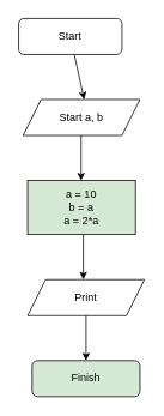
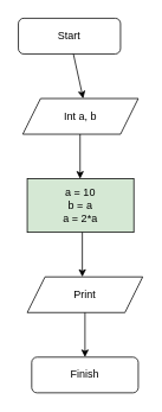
  <mxCell id="0" />
  <mxCell id="1" parent="0" />
  <mxCell id="2" value="Start" style="rounded=1;whiteSpace=wrap;html=1;" vertex="1" parent="1"><mxGeometry x="20" y="20" width="115" height="40" as="geometry" /></mxCell>
  <mxCell id="3" value="" style="endArrow=classic;html=1;" edge="1" parent="1" source="2"><mxGeometry width="50" height="50" relative="1" as="geometry"><mxPoint x="95" y="130" as="sourcePoint" /><mxPoint x="93" y="110" as="targetPoint" /></mxGeometry></mxCell>
- <mxCell id="4" value="Start a, b" style="shape=parallelogram;perimeter=parallelogramPerimeter;whiteSpace=wrap;html=1;fixedSize=1;" vertex="1" parent="1"><mxGeometry x="25" y="110" width="130" height="40" as="geometry" /></mxCell>
+ <mxCell id="4" value="Int a, b" style="shape=parallelogram;perimeter=parallelogramPerimeter;whiteSpace=wrap;html=1;fixedSize=1;" vertex="1" parent="1"><mxGeometry x="25" y="110" width="130" height="40" as="geometry" /></mxCell>
  <mxCell id="5" value="" style="endArrow=classic;html=1;" edge="1" parent="1"><mxGeometry width="50" height="50" relative="1" as="geometry"><mxPoint x="89.5" y="150" as="sourcePoint" /><mxPoint x="89.5" y="200" as="targetPoint" /></mxGeometry></mxCell>
  <mxCell id="6" value="a = 10&lt;br&gt;b = a&lt;br&gt;a = 2*a" style="rounded=0;whiteSpace=wrap;html=1;fillColor=#d5e8d4;" vertex="1" parent="1"><mxGeometry x="30" y="200" width="120" height="60" as="geometry" /></mxCell>
  <mxCell id="7" value="" style="endArrow=classic;html=1;" edge="1" parent="1"><mxGeometry width="50" height="50" relative="1" as="geometry"><mxPoint x="92" y="260" as="sourcePoint" /><mxPoint x="92" y="310" as="targetPoint" /></mxGeometry></mxCell>
  <mxCell id="8" value="Print" style="shape=parallelogram;perimeter=parallelogramPerimeter;whiteSpace=wrap;html=1;fixedSize=1;" vertex="1" parent="1"><mxGeometry x="30" y="310" width="130" height="40" as="geometry" /></mxCell>
  <mxCell id="9" value="" style="endArrow=classic;html=1;" edge="1" parent="1"><mxGeometry width="50" height="50" relative="1" as="geometry"><mxPoint x="95" y="350" as="sourcePoint" /><mxPoint x="95" y="400" as="targetPoint" /></mxGeometry></mxCell>
- <mxCell id="10" value="Finish" style="rounded=1;whiteSpace=wrap;html=1;fillColor=#d5e8d4;" vertex="1" parent="1"><mxGeometry x="35" y="400" width="120" height="40" as="geometry" /></mxCell>
+ <mxCell id="10" value="Finish" style="rounded=1;whiteSpace=wrap;html=1;" vertex="1" parent="1"><mxGeometry x="35" y="400" width="120" height="40" as="geometry" /></mxCell>
